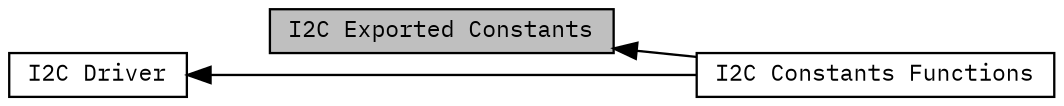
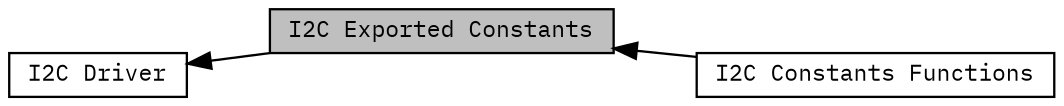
  digraph {
    fontname="IBM Plex Mono"
    rankdir=LR
    node [color=black fillcolor=white fontname="IBM Plex Mono" fontsize=10 shape=box style=filled]
    edge [dir=back fontname="IBM Plex Mono" fontsize=10 labelfontname=Helvetica labelfontsize=10 shape=plaintext style=solid]
    n1 [height=0.2 label="I2C Driver" width=0.4]
    n2 [fillcolor=grey75 fontcolor=black height=0.2 label="I2C Exported Constants" width=0.4]
    n3 [height=0.2 label="I2C Constants Functions" width=0.4]
-   n1 -> n3
+   n1 -> n2
    n2 -> n3
  }
